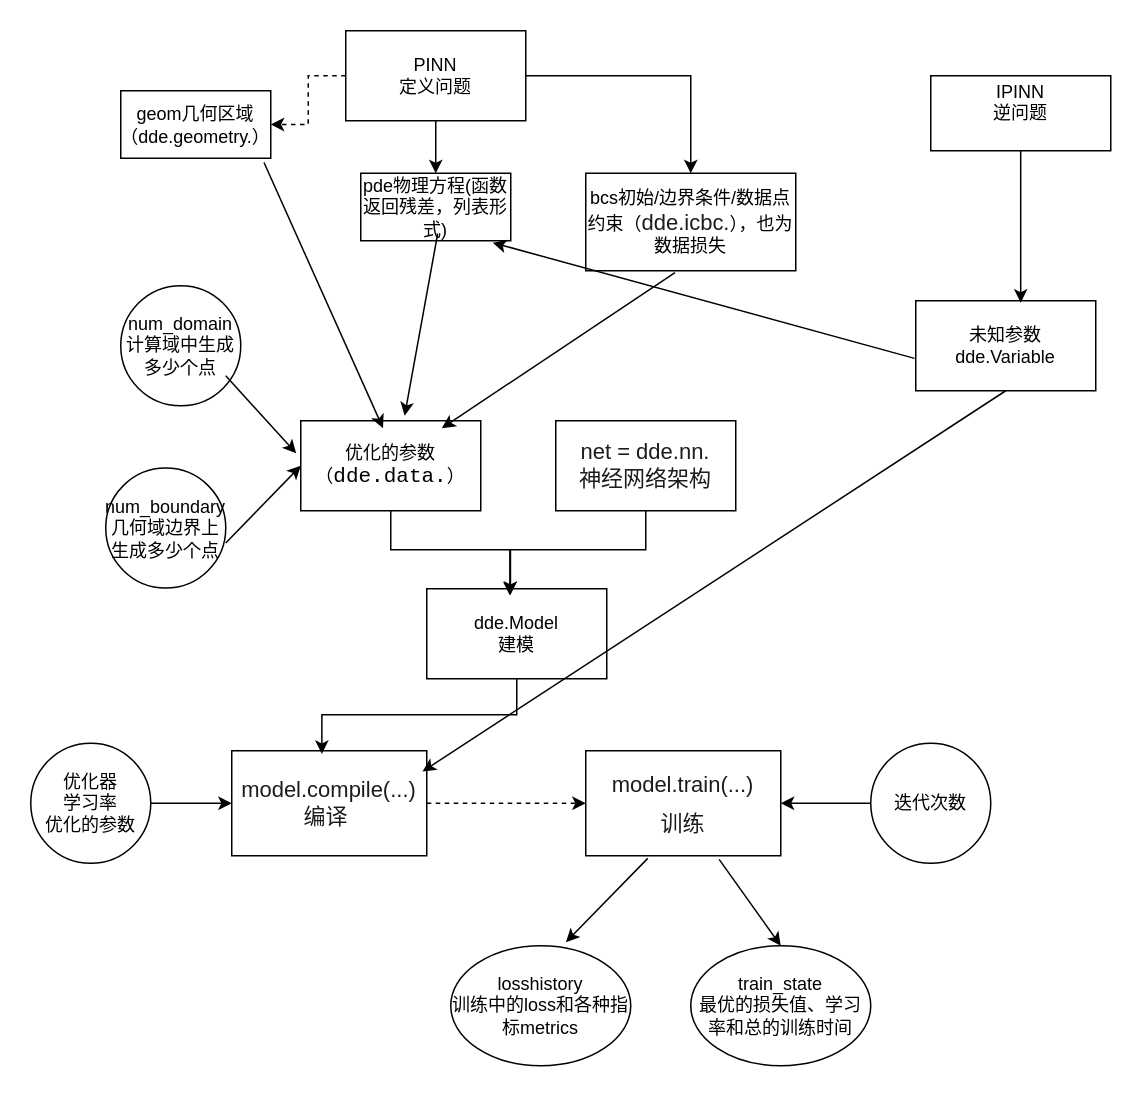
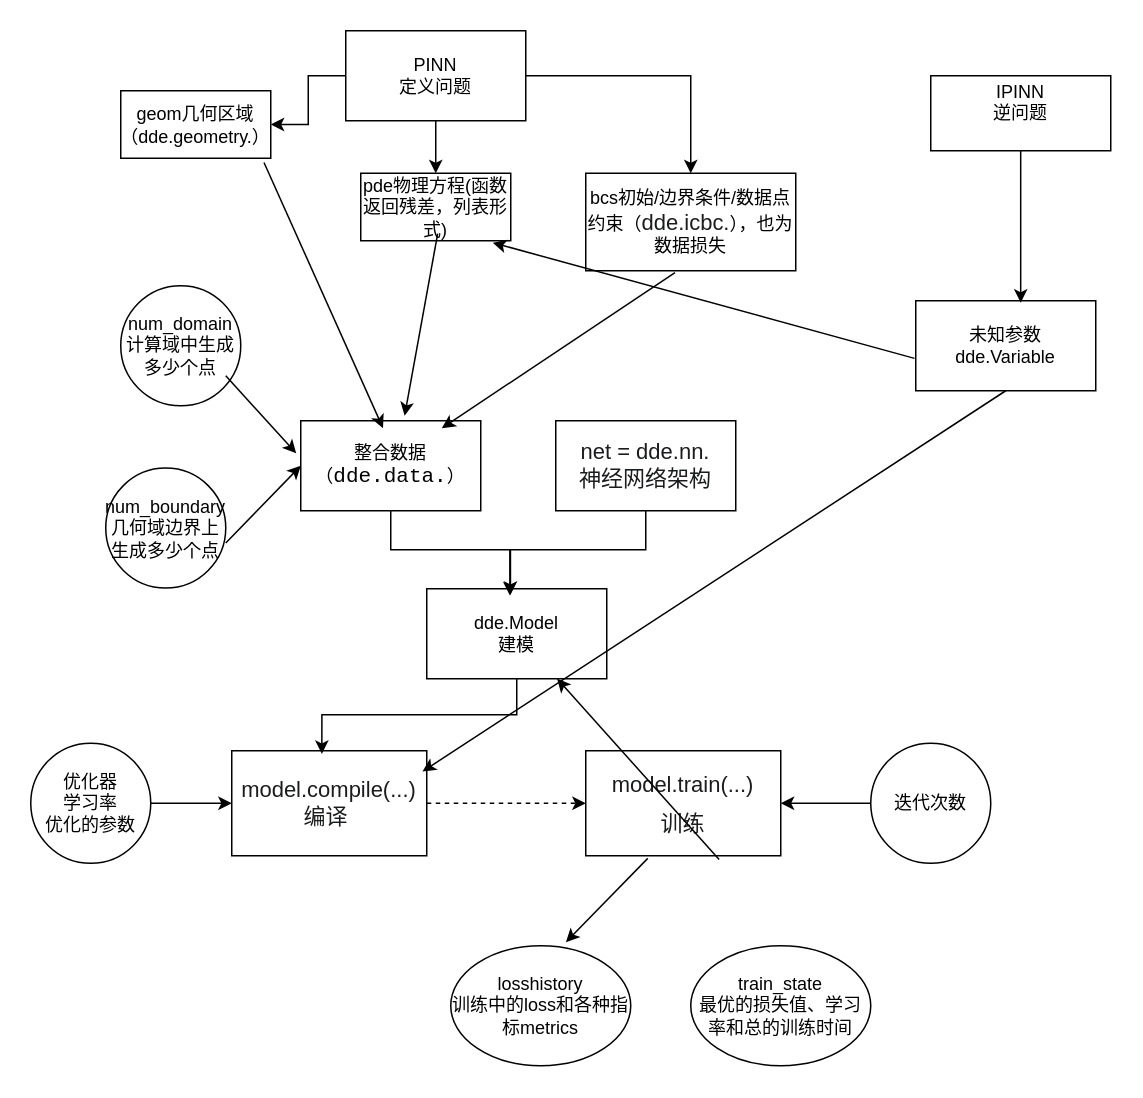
  <mxCell id="0" />
  <mxCell id="1" parent="0" />
  <mxCell id="2" value="geom几何区域（dde.geometry.）" style="rounded=0;whiteSpace=wrap;html=1;" vertex="1" parent="1"><mxGeometry x="80" y="60" width="100" height="45" as="geometry" /></mxCell>
  <mxCell id="3" value="pde物理方程(函数返回残差，列表形式)" style="rounded=0;whiteSpace=wrap;html=1;" vertex="1" parent="1"><mxGeometry x="240" y="115" width="100" height="45" as="geometry" /></mxCell>
  <mxCell id="4" value="bcs初始/边界条件/数据点约束（&lt;span id=&quot;docs-internal-guid-44a29c57-7fff-79a1-7c3c-ddf15aa7a22c&quot;&gt;&lt;span style=&quot;font-size: 11pt; font-family: &amp;quot;Google Sans Text&amp;quot;, sans-serif; color: rgb(27, 28, 29); background-color: transparent; font-variant-numeric: normal; font-variant-east-asian: normal; font-variant-alternates: normal; font-variant-position: normal; vertical-align: baseline; white-space-collapse: preserve;&quot;&gt;dde.icbc.&lt;/span&gt;&lt;/span&gt;），也为数据损失" style="rounded=0;whiteSpace=wrap;html=1;" vertex="1" parent="1"><mxGeometry x="390" y="115" width="140" height="65" as="geometry" /></mxCell>
- <mxCell id="5" style="edgeStyle=orthogonalEdgeStyle;rounded=0;orthogonalLoop=1;jettySize=auto;html=1;dashed=1;" edge="1" parent="1" source="8" target="2"><mxGeometry relative="1" as="geometry" /></mxCell>
+ <mxCell id="5" style="edgeStyle=orthogonalEdgeStyle;rounded=0;orthogonalLoop=1;jettySize=auto;html=1;" edge="1" parent="1" source="8" target="2"><mxGeometry relative="1" as="geometry" /></mxCell>
  <mxCell id="6" style="edgeStyle=orthogonalEdgeStyle;rounded=0;orthogonalLoop=1;jettySize=auto;html=1;" edge="1" parent="1" source="8" target="4"><mxGeometry relative="1" as="geometry" /></mxCell>
  <mxCell id="7" style="edgeStyle=orthogonalEdgeStyle;rounded=0;orthogonalLoop=1;jettySize=auto;html=1;" edge="1" parent="1" source="8" target="3"><mxGeometry relative="1" as="geometry" /></mxCell>
  <mxCell id="8" value="PINN&lt;br&gt;定义问题" style="rounded=0;whiteSpace=wrap;html=1;" vertex="1" parent="1"><mxGeometry x="230" y="20" width="120" height="60" as="geometry" /></mxCell>
- <mxCell id="9" value="优化的参数（&lt;span style=&quot;background-color: rgb(255, 255, 255); font-family: Consolas, &amp;quot;Courier New&amp;quot;, monospace; font-size: 14px; white-space: pre;&quot;&gt;dde.data.&lt;/span&gt;&lt;span style=&quot;background-color: initial;&quot;&gt;）&lt;/span&gt;" style="rounded=0;whiteSpace=wrap;html=1;" vertex="1" parent="1"><mxGeometry x="200" y="280" width="120" height="60" as="geometry" /></mxCell>
+ <mxCell id="9" value="整合数据（&lt;span style=&quot;background-color: rgb(255, 255, 255); font-family: Consolas, &amp;quot;Courier New&amp;quot;, monospace; font-size: 14px; white-space: pre;&quot;&gt;dde.data.&lt;/span&gt;&lt;span style=&quot;background-color: initial;&quot;&gt;）&lt;/span&gt;" style="rounded=0;whiteSpace=wrap;html=1;" vertex="1" parent="1"><mxGeometry x="200" y="280" width="120" height="60" as="geometry" /></mxCell>
  <mxCell id="10" value="num_domain 计算域中生成多少个点" style="ellipse;whiteSpace=wrap;html=1;aspect=fixed;" vertex="1" parent="1"><mxGeometry x="80" y="190" width="80" height="80" as="geometry" /></mxCell>
  <mxCell id="11" value="" style="endArrow=classic;html=1;rounded=0;entryX=-0.025;entryY=0.363;entryDx=0;entryDy=0;entryPerimeter=0;exitX=0.875;exitY=0.75;exitDx=0;exitDy=0;exitPerimeter=0;" edge="1" parent="1" source="10" target="9"><mxGeometry width="50" height="50" relative="1" as="geometry"><mxPoint x="150.32" y="260" as="sourcePoint" /><mxPoint x="190" y="251.52" as="targetPoint" /></mxGeometry></mxCell>
  <mxCell id="12" value="num_boundary&lt;br&gt;几何域边界上生成多少个点" style="ellipse;whiteSpace=wrap;html=1;aspect=fixed;" vertex="1" parent="1"><mxGeometry x="70" y="311.52" width="80" height="80" as="geometry" /></mxCell>
  <mxCell id="13" value="" style="endArrow=classic;html=1;rounded=0;entryX=0;entryY=0.5;entryDx=0;entryDy=0;" edge="1" parent="1" target="9"><mxGeometry width="50" height="50" relative="1" as="geometry"><mxPoint x="150" y="361.52" as="sourcePoint" /><mxPoint x="190" y="321.52" as="targetPoint" /></mxGeometry></mxCell>
  <mxCell id="14" value="&lt;span id=&quot;docs-internal-guid-a871a425-7fff-0b59-21f7-ce2c17f34d6a&quot;&gt;&lt;span style=&quot;font-size: 11pt; font-family: &amp;quot;Google Sans Text&amp;quot;, sans-serif; color: rgb(27, 28, 29); background-color: transparent; font-variant-numeric: normal; font-variant-east-asian: normal; font-variant-alternates: normal; font-variant-position: normal; vertical-align: baseline; white-space-collapse: preserve;&quot;&gt;net = dde.nn.&lt;br/&gt;神经网络架构&lt;/span&gt;&lt;/span&gt;" style="whiteSpace=wrap;html=1;" vertex="1" parent="1"><mxGeometry x="370" y="280" width="120" height="60" as="geometry" /></mxCell>
  <mxCell id="15" value="dde.Model&lt;br&gt;建模" style="rounded=0;whiteSpace=wrap;html=1;" vertex="1" parent="1"><mxGeometry x="284" y="392" width="120" height="60" as="geometry" /></mxCell>
  <mxCell id="16" style="edgeStyle=orthogonalEdgeStyle;rounded=0;orthogonalLoop=1;jettySize=auto;html=1;entryX=0.465;entryY=0.068;entryDx=0;entryDy=0;entryPerimeter=0;" edge="1" parent="1" source="9" target="15"><mxGeometry relative="1" as="geometry" /></mxCell>
  <mxCell id="17" style="edgeStyle=orthogonalEdgeStyle;rounded=0;orthogonalLoop=1;jettySize=auto;html=1;entryX=0.462;entryY=0.076;entryDx=0;entryDy=0;entryPerimeter=0;" edge="1" parent="1" source="14" target="15"><mxGeometry relative="1" as="geometry" /></mxCell>
  <mxCell id="18" value="" style="endArrow=classic;html=1;rounded=0;exitX=0.955;exitY=1.063;exitDx=0;exitDy=0;exitPerimeter=0;entryX=0.457;entryY=0.082;entryDx=0;entryDy=0;entryPerimeter=0;" edge="1" parent="1" source="2" target="9"><mxGeometry width="50" height="50" relative="1" as="geometry"><mxPoint x="220" y="250" as="sourcePoint" /><mxPoint x="270" y="200" as="targetPoint" /></mxGeometry></mxCell>
  <mxCell id="19" value="" style="endArrow=classic;html=1;rounded=0;exitX=0.513;exitY=0.894;exitDx=0;exitDy=0;exitPerimeter=0;entryX=0.577;entryY=-0.056;entryDx=0;entryDy=0;entryPerimeter=0;" edge="1" parent="1" source="3" target="9"><mxGeometry width="50" height="50" relative="1" as="geometry"><mxPoint x="300" y="240" as="sourcePoint" /><mxPoint x="350" y="190" as="targetPoint" /></mxGeometry></mxCell>
  <mxCell id="20" value="" style="endArrow=classic;html=1;rounded=0;exitX=0.425;exitY=1.02;exitDx=0;exitDy=0;exitPerimeter=0;entryX=0.784;entryY=0.082;entryDx=0;entryDy=0;entryPerimeter=0;" edge="1" parent="1" source="4" target="9"><mxGeometry width="50" height="50" relative="1" as="geometry"><mxPoint x="410" y="280" as="sourcePoint" /><mxPoint x="460" y="230" as="targetPoint" /></mxGeometry></mxCell>
  <mxCell id="21" style="edgeStyle=orthogonalEdgeStyle;rounded=0;orthogonalLoop=1;jettySize=auto;html=1;entryX=0;entryY=0.5;entryDx=0;entryDy=0;dashed=1;" edge="1" parent="1" source="22" target="23"><mxGeometry relative="1" as="geometry" /></mxCell>
  <mxCell id="22" value="&lt;span style=&quot;color: rgb(27, 28, 29); font-family: &amp;quot;Google Sans Text&amp;quot;, sans-serif; font-size: 14.667px; white-space-collapse: preserve;&quot;&gt;model.compile(...)&lt;br/&gt;编译 &lt;/span&gt;" style="rounded=0;whiteSpace=wrap;html=1;" vertex="1" parent="1"><mxGeometry x="154" y="500" width="130" height="70" as="geometry" /></mxCell>
  <mxCell id="23" value="&lt;span id=&quot;docs-internal-guid-ad89145d-7fff-84ab-c20f-2f7e35e0fdcc&quot;&gt;&lt;p style=&quot;line-height:1.38;margin-top:0pt;margin-bottom:6pt;&quot; dir=&quot;ltr&quot;&gt;&lt;span style=&quot;font-size: 11pt; font-family: &amp;quot;Google Sans Text&amp;quot;, sans-serif; color: rgb(27, 28, 29); background-color: transparent; font-variant-numeric: normal; font-variant-east-asian: normal; font-variant-alternates: normal; font-variant-position: normal; vertical-align: baseline; white-space-collapse: preserve;&quot;&gt;model.train(...)&lt;/span&gt;&lt;/p&gt;&lt;div&gt;&lt;span style=&quot;font-size: 11pt; font-family: &amp;quot;Google Sans Text&amp;quot;, sans-serif; color: rgb(27, 28, 29); background-color: transparent; font-variant-numeric: normal; font-variant-east-asian: normal; font-variant-alternates: normal; font-variant-position: normal; vertical-align: baseline; white-space-collapse: preserve;&quot;&gt;训练&lt;/span&gt;&lt;/div&gt;&lt;/span&gt;" style="rounded=0;whiteSpace=wrap;html=1;" vertex="1" parent="1"><mxGeometry x="390" y="500" width="130" height="70" as="geometry" /></mxCell>
  <mxCell id="24" value="优化器&lt;br&gt;学习率&lt;br&gt;优化的参数" style="ellipse;whiteSpace=wrap;html=1;aspect=fixed;" vertex="1" parent="1"><mxGeometry x="20" y="495" width="80" height="80" as="geometry" /></mxCell>
  <mxCell id="25" value="" style="endArrow=classic;html=1;rounded=0;exitX=1;exitY=0.5;exitDx=0;exitDy=0;" edge="1" parent="1" source="24" target="22"><mxGeometry width="50" height="50" relative="1" as="geometry"><mxPoint x="120" y="620" as="sourcePoint" /><mxPoint x="170" y="570" as="targetPoint" /></mxGeometry></mxCell>
  <mxCell id="26" style="edgeStyle=orthogonalEdgeStyle;rounded=0;orthogonalLoop=1;jettySize=auto;html=1;entryX=1;entryY=0.5;entryDx=0;entryDy=0;" edge="1" parent="1" source="27" target="23"><mxGeometry relative="1" as="geometry" /></mxCell>
  <mxCell id="27" value="迭代次数" style="ellipse;whiteSpace=wrap;html=1;aspect=fixed;" vertex="1" parent="1"><mxGeometry x="580" y="495" width="80" height="80" as="geometry" /></mxCell>
  <mxCell id="28" style="edgeStyle=orthogonalEdgeStyle;rounded=0;orthogonalLoop=1;jettySize=auto;html=1;entryX=0.462;entryY=0.03;entryDx=0;entryDy=0;entryPerimeter=0;" edge="1" parent="1" source="15" target="22"><mxGeometry relative="1" as="geometry" /></mxCell>
  <mxCell id="29" value="losshistory&lt;br&gt;训练中的loss和各种指标metrics" style="ellipse;whiteSpace=wrap;html=1;" vertex="1" parent="1"><mxGeometry x="300" y="630" width="120" height="80" as="geometry" /></mxCell>
  <mxCell id="30" value="" style="endArrow=classic;html=1;rounded=0;exitX=0.318;exitY=1.025;exitDx=0;exitDy=0;exitPerimeter=0;entryX=0.64;entryY=-0.03;entryDx=0;entryDy=0;entryPerimeter=0;" edge="1" parent="1" source="23" target="29"><mxGeometry width="50" height="50" relative="1" as="geometry"><mxPoint x="480" y="600" as="sourcePoint" /><mxPoint x="530" y="550" as="targetPoint" /></mxGeometry></mxCell>
  <mxCell id="31" value="train_state&lt;br&gt;最优的损失值、学习率和总的训练时间" style="ellipse;whiteSpace=wrap;html=1;" vertex="1" parent="1"><mxGeometry x="460" y="630" width="120" height="80" as="geometry" /></mxCell>
- <mxCell id="32" value="" style="endArrow=classic;html=1;rounded=0;exitX=0.684;exitY=1.035;exitDx=0;exitDy=0;exitPerimeter=0;entryX=0.5;entryY=0;entryDx=0;entryDy=0;" edge="1" parent="1" source="23" target="31"><mxGeometry width="50" height="50" relative="1" as="geometry"><mxPoint x="530" y="650" as="sourcePoint" /><mxPoint x="580" y="600" as="targetPoint" /></mxGeometry></mxCell>
+ <mxCell id="32" value="" style="endArrow=classic;html=1;rounded=0;exitX=0.684;exitY=1.035;exitDx=0;exitDy=0;exitPerimeter=0;" edge="1" parent="1" source="23" target="15"><mxGeometry width="50" height="50" relative="1" as="geometry"><mxPoint x="530" y="650" as="sourcePoint" /><mxPoint x="580" y="600" as="targetPoint" /></mxGeometry></mxCell>
  <mxCell id="33" value="IPINN&lt;br&gt;逆问题&lt;div&gt;&lt;br/&gt;&lt;/div&gt;" style="whiteSpace=wrap;html=1;" vertex="1" parent="1"><mxGeometry x="620" y="50" width="120" height="50" as="geometry" /></mxCell>
  <mxCell id="34" value="未知参数&lt;br&gt;dde.Variable" style="whiteSpace=wrap;html=1;" vertex="1" parent="1"><mxGeometry x="610" y="200" width="120" height="60" as="geometry" /></mxCell>
  <mxCell id="35" value="" style="endArrow=classic;html=1;rounded=0;exitX=-0.007;exitY=0.64;exitDx=0;exitDy=0;exitPerimeter=0;entryX=0.88;entryY=1.029;entryDx=0;entryDy=0;entryPerimeter=0;" edge="1" parent="1" source="34" target="3"><mxGeometry width="50" height="50" relative="1" as="geometry"><mxPoint x="590" y="180" as="sourcePoint" /><mxPoint x="640" y="130" as="targetPoint" /></mxGeometry></mxCell>
  <mxCell id="36" style="edgeStyle=orthogonalEdgeStyle;rounded=0;orthogonalLoop=1;jettySize=auto;html=1;entryX=0.583;entryY=0.021;entryDx=0;entryDy=0;entryPerimeter=0;" edge="1" parent="1" source="33" target="34"><mxGeometry relative="1" as="geometry" /></mxCell>
  <mxCell id="37" value="" style="endArrow=classic;html=1;rounded=0;exitX=0.5;exitY=1;exitDx=0;exitDy=0;entryX=0.978;entryY=0.198;entryDx=0;entryDy=0;entryPerimeter=0;" edge="1" parent="1" source="34" target="22"><mxGeometry width="50" height="50" relative="1" as="geometry"><mxPoint x="710" y="310" as="sourcePoint" /><mxPoint x="760" y="260" as="targetPoint" /></mxGeometry></mxCell>
